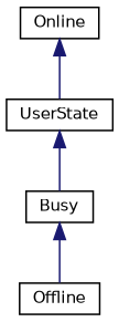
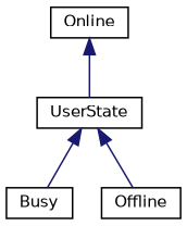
  digraph {
    rankdir=TB
    node [color=black fillcolor=white fontname=Helvetica fontsize=10 shape=record style=filled]
    edge [color=midnightblue dir=back fontname=Helvetica fontsize=10 labelfontname=Helvetica labelfontsize=10 style=solid]
    n1 [height=0.2 label=UserState width=0.4]
    n2 [height=0.2 label=Busy width=0.4]
    n3 [height=0.2 label=Offline width=0.4]
    n4 [height=0.2 label=Online width=0.4]
    n1 -> n2
-   n2 -> n3
+   n1 -> n3
    n4 -> n1
  }
